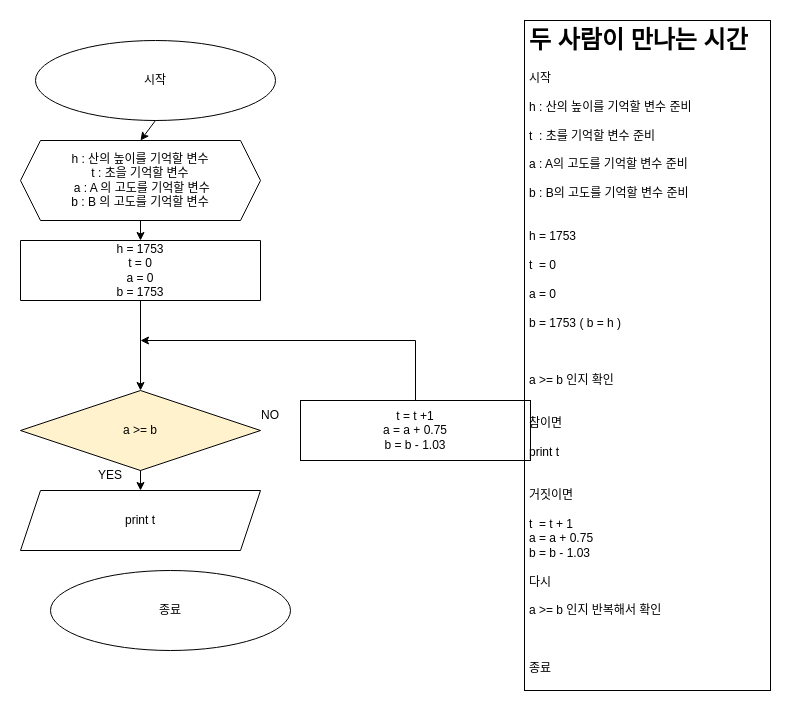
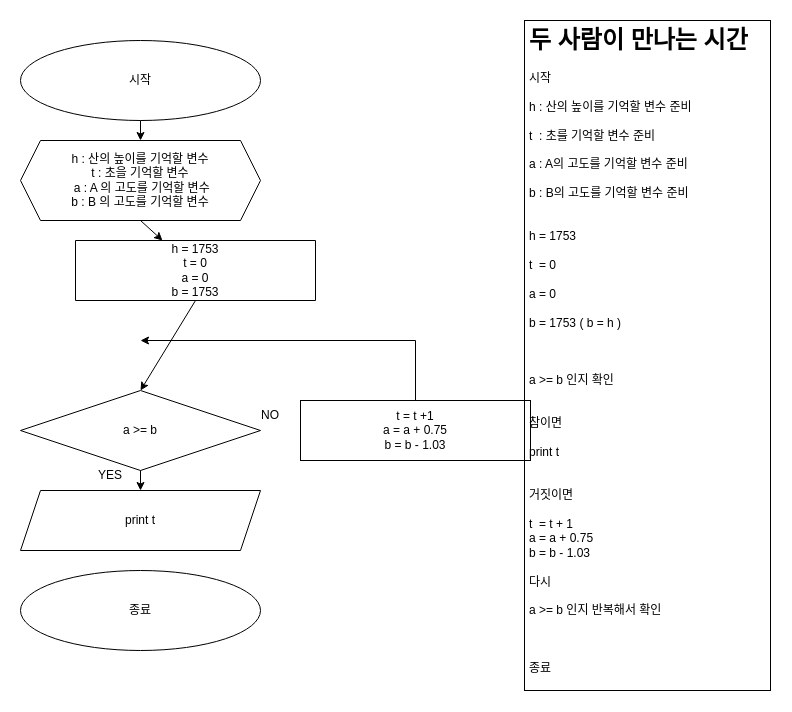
  <mxCell id="0" />
  <mxCell id="1" parent="0" />
- <mxCell id="2" value="시작" style="ellipse;whiteSpace=wrap;html=1;" vertex="1" parent="1"><mxGeometry x="35" y="40" width="240" height="80" as="geometry" /></mxCell>
- <mxCell id="3" value="종료" style="ellipse;whiteSpace=wrap;html=1;" vertex="1" parent="1"><mxGeometry x="50" y="570" width="240" height="80" as="geometry" /></mxCell>
+ <mxCell id="2" value="시작" style="ellipse;whiteSpace=wrap;html=1;" vertex="1" parent="1"><mxGeometry x="20" y="40" width="240" height="80" as="geometry" /></mxCell>
+ <mxCell id="3" value="종료" style="ellipse;whiteSpace=wrap;html=1;" vertex="1" parent="1"><mxGeometry x="20" y="570" width="240" height="80" as="geometry" /></mxCell>
  <mxCell id="4" value="h : 산의 높이를 기억할 변수&lt;br&gt;t : 초을 기억할 변수&lt;br&gt;&amp;nbsp;a : A 의 고도를 기억할 변수&lt;br&gt;b : B 의 고도를 기억할 변수" style="shape=hexagon;perimeter=hexagonPerimeter2;whiteSpace=wrap;html=1;fixedSize=1;" vertex="1" parent="1"><mxGeometry x="20" y="140" width="240" height="80" as="geometry" /></mxCell>
- <mxCell id="5" value="h = 1753&lt;br&gt;t = 0&lt;br&gt;a = 0&lt;br&gt;b = 1753" style="shape=parallelogram;perimeter=parallelogramPerimeter;whiteSpace=wrap;html=1;fixedSize=1;size=0;" vertex="1" parent="1"><mxGeometry x="20" y="240" width="240" height="60" as="geometry" /></mxCell>
- <mxCell id="6" value="a &amp;gt;= b" style="rhombus;whiteSpace=wrap;html=1;fillColor=#fff2cc;" vertex="1" parent="1"><mxGeometry x="20" y="390" width="240" height="80" as="geometry" /></mxCell>
+ <mxCell id="5" value="h = 1753&lt;br&gt;t = 0&lt;br&gt;a = 0&lt;br&gt;b = 1753" style="shape=parallelogram;perimeter=parallelogramPerimeter;whiteSpace=wrap;html=1;fixedSize=1;size=0;" vertex="1" parent="1"><mxGeometry x="75" y="240" width="240" height="60" as="geometry" /></mxCell>
+ <mxCell id="6" value="a &amp;gt;= b" style="rhombus;whiteSpace=wrap;html=1;" vertex="1" parent="1"><mxGeometry x="20" y="390" width="240" height="80" as="geometry" /></mxCell>
  <mxCell id="7" value="print t" style="shape=parallelogram;perimeter=parallelogramPerimeter;whiteSpace=wrap;html=1;fixedSize=1;" vertex="1" parent="1"><mxGeometry x="20" y="490" width="240" height="60" as="geometry" /></mxCell>
  <mxCell id="8" value="" style="endArrow=classic;html=1;rounded=0;exitX=0.5;exitY=1;exitDx=0;exitDy=0;entryX=0.5;entryY=0;entryDx=0;entryDy=0;" edge="1" parent="1" source="2" target="4"><mxGeometry width="50" height="50" relative="1" as="geometry"><mxPoint x="320" y="400" as="sourcePoint" /><mxPoint x="370" y="350" as="targetPoint" /></mxGeometry></mxCell>
  <mxCell id="9" value="" style="endArrow=classic;html=1;rounded=0;exitX=0.5;exitY=1;exitDx=0;exitDy=0;" edge="1" parent="1" source="4" target="5"><mxGeometry width="50" height="50" relative="1" as="geometry"><mxPoint x="320" y="400" as="sourcePoint" /><mxPoint x="370" y="350" as="targetPoint" /></mxGeometry></mxCell>
  <mxCell id="10" value="" style="endArrow=classic;html=1;rounded=0;exitX=0.5;exitY=1;exitDx=0;exitDy=0;entryX=0.5;entryY=0;entryDx=0;entryDy=0;" edge="1" parent="1" source="5" target="6"><mxGeometry width="50" height="50" relative="1" as="geometry"><mxPoint x="320" y="400" as="sourcePoint" /><mxPoint x="370" y="350" as="targetPoint" /></mxGeometry></mxCell>
  <mxCell id="11" value="" style="endArrow=classic;html=1;rounded=0;exitX=0.5;exitY=1;exitDx=0;exitDy=0;entryX=0.5;entryY=0;entryDx=0;entryDy=0;" edge="1" parent="1" source="6" target="7"><mxGeometry width="50" height="50" relative="1" as="geometry"><mxPoint x="320" y="400" as="sourcePoint" /><mxPoint x="370" y="350" as="targetPoint" /></mxGeometry></mxCell>
  <mxCell id="12" value="YES" style="text;html=1;strokeColor=none;fillColor=none;align=center;verticalAlign=middle;whiteSpace=wrap;rounded=0;" vertex="1" parent="1"><mxGeometry x="80" y="460" width="60" height="30" as="geometry" /></mxCell>
  <mxCell id="13" value="t = t +1&lt;br&gt;a = a + 0.75&lt;br&gt;b = b - 1.03" style="rounded=0;whiteSpace=wrap;html=1;" vertex="1" parent="1"><mxGeometry x="300" y="400" width="230" height="60" as="geometry" /></mxCell>
  <mxCell id="14" value="" style="endArrow=classic;html=1;rounded=0;exitX=0.5;exitY=0;exitDx=0;exitDy=0;" edge="1" parent="1" source="13"><mxGeometry width="50" height="50" relative="1" as="geometry"><mxPoint x="320" y="400" as="sourcePoint" /><mxPoint x="140" y="340" as="targetPoint" /><Array as="points"><mxPoint x="415" y="340" /></Array></mxGeometry></mxCell>
  <mxCell id="15" value="NO" style="text;html=1;strokeColor=none;fillColor=none;align=center;verticalAlign=middle;whiteSpace=wrap;rounded=0;" vertex="1" parent="1"><mxGeometry x="240" y="400" width="60" height="30" as="geometry" /></mxCell>
  <mxCell id="16" value="&lt;h1&gt;두 사람이 만나는 시간&lt;/h1&gt;&lt;div&gt;시작&lt;/div&gt;&lt;div&gt;&lt;span style=&quot;background-color: initial;&quot;&gt;&amp;nbsp;&lt;/span&gt;&lt;br&gt;&lt;/div&gt;&lt;div&gt;h : 산의 높이를 기억할 변수 준비&lt;/div&gt;&lt;div&gt;&lt;br&gt;&lt;/div&gt;&lt;div&gt;t&amp;nbsp; : 초를 기억할 변수 준비&lt;/div&gt;&lt;div&gt;&lt;br&gt;&lt;/div&gt;&lt;div&gt;a : A의 고도를 기억할 변수 준비&lt;/div&gt;&lt;div&gt;&lt;br&gt;&lt;/div&gt;&lt;div&gt;b : B의 고도를 기억할 변수 준비&lt;/div&gt;&lt;div&gt;&lt;br&gt;&lt;/div&gt;&lt;div&gt;&lt;br&gt;&lt;/div&gt;&lt;div&gt;h = 1753&lt;/div&gt;&lt;div&gt;&lt;br&gt;&lt;/div&gt;&lt;div&gt;t&amp;nbsp; = 0&lt;/div&gt;&lt;div&gt;&lt;br&gt;&lt;/div&gt;&lt;div&gt;a = 0&lt;/div&gt;&lt;div&gt;&lt;br&gt;&lt;/div&gt;&lt;div&gt;b = 1753 ( b = h )&lt;/div&gt;&lt;div&gt;&lt;br&gt;&lt;/div&gt;&lt;div&gt;&lt;br&gt;&lt;/div&gt;&lt;div&gt;&lt;br&gt;&lt;/div&gt;&lt;div&gt;a &amp;gt;= b 인지 확인&lt;/div&gt;&lt;div&gt;&lt;br&gt;&lt;/div&gt;&lt;div&gt;&lt;br&gt;&lt;/div&gt;&lt;div&gt;참이면&amp;nbsp;&lt;/div&gt;&lt;div&gt;&lt;br&gt;&lt;/div&gt;&lt;div&gt;print t&lt;/div&gt;&lt;div&gt;&lt;br&gt;&lt;/div&gt;&lt;div&gt;&lt;br&gt;&lt;/div&gt;&lt;div&gt;거짓이면&lt;/div&gt;&lt;div&gt;&lt;br&gt;&lt;/div&gt;&lt;div&gt;t&amp;nbsp; = t + 1&lt;/div&gt;&lt;div&gt;a = a + 0.75&lt;/div&gt;&lt;div&gt;b = b - 1.03&lt;/div&gt;&lt;div&gt;&lt;br&gt;&lt;/div&gt;&lt;div&gt;다시&lt;/div&gt;&lt;div&gt;&lt;br&gt;&lt;/div&gt;&lt;div&gt;a &amp;gt;= b 인지 반복해서 확인&lt;/div&gt;&lt;div&gt;&lt;br&gt;&lt;/div&gt;&lt;div&gt;&lt;br&gt;&lt;/div&gt;&lt;div&gt;&lt;br&gt;&lt;/div&gt;&lt;div&gt;종료&lt;/div&gt;" style="text;html=1;strokeColor=default;fillColor=none;spacing=5;spacingTop=-20;whiteSpace=wrap;overflow=hidden;rounded=0;" vertex="1" parent="1"><mxGeometry x="524" y="20" width="246" height="670" as="geometry" /></mxCell>
  <mxCell id="17" style="edgeStyle=orthogonalEdgeStyle;rounded=0;orthogonalLoop=1;jettySize=auto;html=1;exitX=0.5;exitY=1;exitDx=0;exitDy=0;" edge="1" parent="1" source="16" target="16"><mxGeometry relative="1" as="geometry" /></mxCell>
